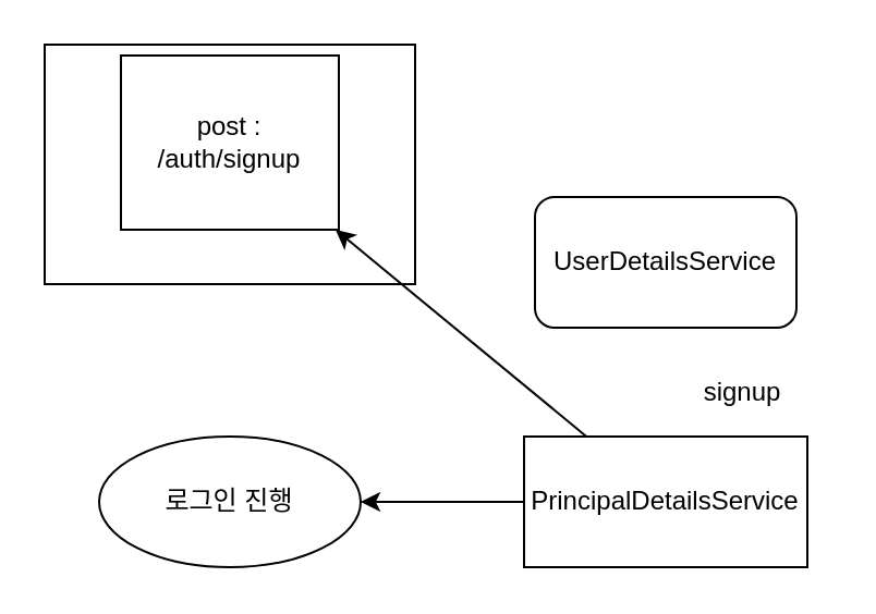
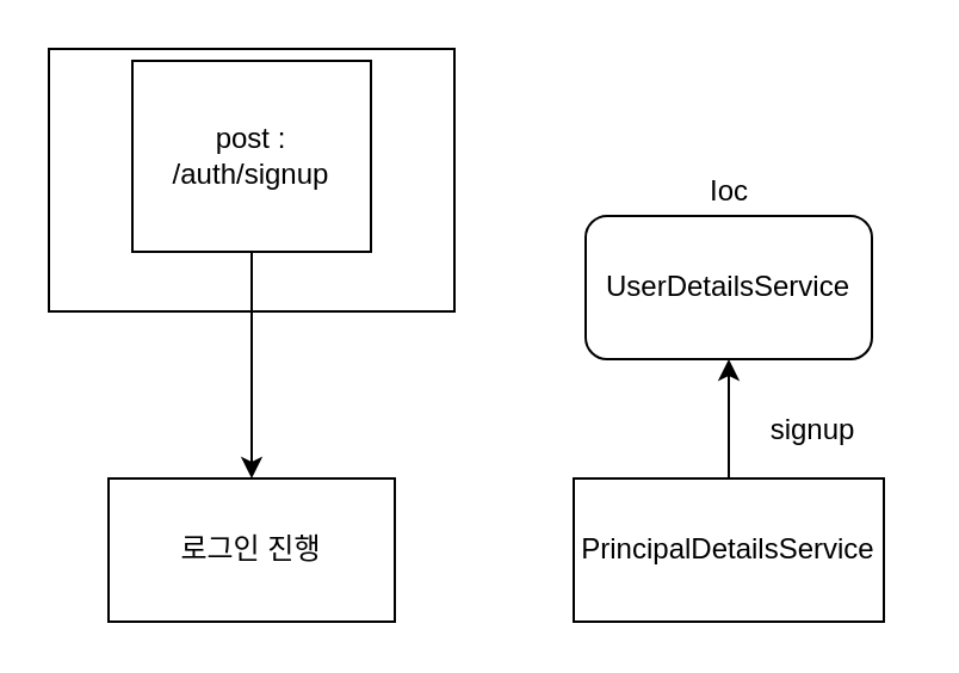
  <mxCell id="0" />
  <mxCell id="1" parent="0" />
  <mxCell id="2" value="" style="rounded=0;whiteSpace=wrap;html=1;" vertex="1" parent="1"><mxGeometry x="20" y="20" width="170" height="110" as="geometry" /></mxCell>
+ <mxCell id="3" style="edgeStyle=none;html=1;exitX=0.5;exitY=1;exitDx=0;exitDy=0;entryX=0.5;entryY=0;entryDx=0;entryDy=0;" edge="1" parent="1" source="4" target="5"><mxGeometry relative="1" as="geometry" /></mxCell>
  <mxCell id="4" value="post : /auth/signup" style="rounded=0;whiteSpace=wrap;html=1;" vertex="1" parent="1"><mxGeometry x="55" y="25" width="100" height="80" as="geometry" /></mxCell>
- <mxCell id="5" value="로그인 진행" style="ellipse;whiteSpace=wrap;html=1;" vertex="1" parent="1"><mxGeometry x="45" y="200" width="120" height="60" as="geometry" /></mxCell>
+ <mxCell id="5" value="로그인 진행" style="whiteSpace=wrap;html=1;" vertex="1" parent="1"><mxGeometry x="45" y="200" width="120" height="60" as="geometry" /></mxCell>
  <mxCell id="6" value="UserDetailsService" style="rounded=1;whiteSpace=wrap;html=1;" vertex="1" parent="1"><mxGeometry x="245" y="90" width="120" height="60" as="geometry" /></mxCell>
- <mxCell id="8" style="edgeStyle=none;html=1;" edge="1" parent="1" source="10" target="4"><mxGeometry relative="1" as="geometry" /></mxCell>
- <mxCell id="9" style="edgeStyle=none;html=1;entryX=1;entryY=0.5;entryDx=0;entryDy=0;" edge="1" parent="1" source="10" target="5"><mxGeometry relative="1" as="geometry" /></mxCell>
+ <mxCell id="7" value="Ioc" style="text;html=1;align=center;verticalAlign=middle;resizable=0;points=[];autosize=1;strokeColor=none;fillColor=none;" vertex="1" parent="1"><mxGeometry x="290" y="70" width="30" height="20" as="geometry" /></mxCell>
+ <mxCell id="8" style="edgeStyle=none;html=1;entryX=0.5;entryY=1;entryDx=0;entryDy=0;" edge="1" parent="1" source="10" target="6"><mxGeometry relative="1" as="geometry" /></mxCell>
  <mxCell id="10" value="PrincipalDetailsService" style="whiteSpace=wrap;html=1;" vertex="1" parent="1"><mxGeometry x="240" y="200" width="130" height="60" as="geometry" /></mxCell>
  <mxCell id="11" value="signup" style="text;html=1;align=center;verticalAlign=middle;resizable=0;points=[];autosize=1;strokeColor=none;fillColor=none;" vertex="1" parent="1"><mxGeometry x="300" y="170" width="80" height="20" as="geometry" /></mxCell>
